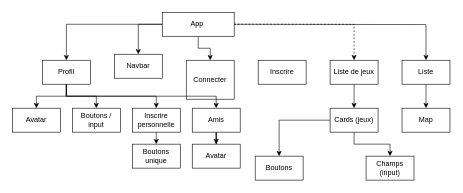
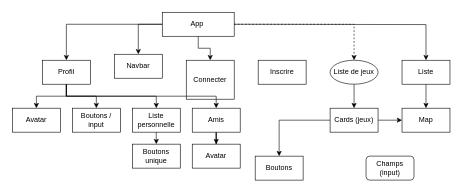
  <mxCell id="0" />
  <mxCell id="1" parent="0" />
  <mxCell id="2" value="" style="edgeStyle=orthogonalEdgeStyle;rounded=0;orthogonalLoop=1;jettySize=auto;html=1;entryX=0.5;entryY=0;entryDx=0;entryDy=0;dashed=1;" edge="1" parent="1" source="5" target="10"><mxGeometry relative="1" as="geometry" /></mxCell>
  <mxCell id="3" value="" style="edgeStyle=orthogonalEdgeStyle;rounded=0;orthogonalLoop=1;jettySize=auto;html=1;entryX=0.5;entryY=0;entryDx=0;entryDy=0;" edge="1" parent="1" source="5" target="19"><mxGeometry relative="1" as="geometry" /></mxCell>
  <mxCell id="4" value="" style="edgeStyle=orthogonalEdgeStyle;rounded=0;orthogonalLoop=1;jettySize=auto;html=1;" edge="1" parent="1" source="5" target="8"><mxGeometry relative="1" as="geometry" /></mxCell>
  <mxCell id="5" value="App&amp;nbsp;" style="rounded=0;whiteSpace=wrap;html=1;" vertex="1" parent="1"><mxGeometry x="270" y="20" width="120" height="40" as="geometry" /></mxCell>
  <mxCell id="6" value="Navbar" style="rounded=0;whiteSpace=wrap;html=1;" vertex="1" parent="1"><mxGeometry x="190" y="90" width="80" height="40" as="geometry" /></mxCell>
  <mxCell id="7" value="" style="endArrow=classic;html=1;rounded=0;exitX=0;exitY=0.5;exitDx=0;exitDy=0;entryX=0.5;entryY=0;entryDx=0;entryDy=0;" edge="1" parent="1" source="5" target="6"><mxGeometry width="50" height="50" relative="1" as="geometry"><mxPoint x="340" y="280" as="sourcePoint" /><mxPoint x="390" y="230" as="targetPoint" /><Array as="points"><mxPoint x="230" y="40" /></Array></mxGeometry></mxCell>
  <mxCell id="8" value="Connecter" style="rounded=0;whiteSpace=wrap;html=1;" vertex="1" parent="1"><mxGeometry x="310" y="100" width="80" height="65" as="geometry" /></mxCell>
  <mxCell id="9" value="" style="edgeStyle=orthogonalEdgeStyle;rounded=0;orthogonalLoop=1;jettySize=auto;html=1;" edge="1" parent="1" source="10" target="13"><mxGeometry relative="1" as="geometry" /></mxCell>
- <mxCell id="10" value="Liste de jeux" style="rounded=0;whiteSpace=wrap;html=1;" vertex="1" parent="1"><mxGeometry x="550" y="100" width="80" height="40" as="geometry" /></mxCell>
- <mxCell id="11" value="" style="edgeStyle=orthogonalEdgeStyle;rounded=0;orthogonalLoop=1;jettySize=auto;html=1;" edge="1" parent="1" source="13" target="16"><mxGeometry relative="1" as="geometry" /></mxCell>
+ <mxCell id="10" value="Liste de jeux" style="ellipse;whiteSpace=wrap;html=1;" vertex="1" parent="1"><mxGeometry x="550" y="100" width="80" height="40" as="geometry" /></mxCell>
+ <mxCell id="11" value="" style="edgeStyle=orthogonalEdgeStyle;rounded=0;orthogonalLoop=1;jettySize=auto;html=1;" edge="1" parent="1" source="13" target="27"><mxGeometry relative="1" as="geometry" /></mxCell>
  <mxCell id="12" value="" style="edgeStyle=orthogonalEdgeStyle;rounded=0;orthogonalLoop=1;jettySize=auto;html=1;entryX=0.5;entryY=0;entryDx=0;entryDy=0;" edge="1" parent="1" source="13" target="15"><mxGeometry relative="1" as="geometry" /></mxCell>
  <mxCell id="13" value="Cards (jeux)" style="rounded=0;whiteSpace=wrap;html=1;" vertex="1" parent="1"><mxGeometry x="550" y="180" width="80" height="40" as="geometry" /></mxCell>
  <mxCell id="14" value="Inscrire" style="rounded=0;whiteSpace=wrap;html=1;" vertex="1" parent="1"><mxGeometry x="430" y="100" width="80" height="40" as="geometry" /></mxCell>
  <mxCell id="15" value="Boutons" style="rounded=0;whiteSpace=wrap;html=1;" vertex="1" parent="1"><mxGeometry x="425" y="260" width="80" height="40" as="geometry" /></mxCell>
- <mxCell id="16" value="Champs (input)" style="rounded=0;whiteSpace=wrap;html=1;" vertex="1" parent="1"><mxGeometry x="610" y="260" width="80" height="40" as="geometry" /></mxCell>
+ <mxCell id="16" value="Champs (input)" style="whiteSpace=wrap;html=1;rounded=1;" vertex="1" parent="1"><mxGeometry x="610" y="260" width="80" height="40" as="geometry" /></mxCell>
  <mxCell id="17" value="" style="edgeStyle=orthogonalEdgeStyle;rounded=0;orthogonalLoop=1;jettySize=auto;html=1;entryX=0.5;entryY=0;entryDx=0;entryDy=0;" edge="1" parent="1" source="19" target="20"><mxGeometry relative="1" as="geometry" /></mxCell>
  <mxCell id="18" value="" style="edgeStyle=orthogonalEdgeStyle;rounded=0;orthogonalLoop=1;jettySize=auto;html=1;entryX=0.5;entryY=0;entryDx=0;entryDy=0;" edge="1" parent="1" source="19" target="22"><mxGeometry relative="1" as="geometry"><Array as="points"><mxPoint x="110" y="160" /><mxPoint x="260" y="160" /></Array></mxGeometry></mxCell>
  <mxCell id="19" value="Profil" style="rounded=0;whiteSpace=wrap;html=1;" vertex="1" parent="1"><mxGeometry x="70" y="100" width="80" height="40" as="geometry" /></mxCell>
  <mxCell id="20" value="Avatar" style="rounded=0;whiteSpace=wrap;html=1;" vertex="1" parent="1"><mxGeometry x="20" y="180" width="80" height="40" as="geometry" /></mxCell>
  <mxCell id="21" value="Boutons / input" style="rounded=0;whiteSpace=wrap;html=1;" vertex="1" parent="1"><mxGeometry x="120" y="180" width="80" height="40" as="geometry" /></mxCell>
- <mxCell id="22" value="Inscrire personnelle" style="rounded=0;whiteSpace=wrap;html=1;" vertex="1" parent="1"><mxGeometry x="220" y="180" width="80" height="40" as="geometry" /></mxCell>
+ <mxCell id="22" value="Liste personnelle" style="rounded=0;whiteSpace=wrap;html=1;" vertex="1" parent="1"><mxGeometry x="220" y="180" width="80" height="40" as="geometry" /></mxCell>
  <mxCell id="23" value="" style="edgeStyle=orthogonalEdgeStyle;rounded=0;orthogonalLoop=1;jettySize=auto;html=1;entryX=0.5;entryY=0;entryDx=0;entryDy=0;" edge="1" parent="1" target="21"><mxGeometry relative="1" as="geometry"><mxPoint x="110" y="140" as="sourcePoint" /><mxPoint x="270" y="190" as="targetPoint" /><Array as="points"><mxPoint x="110" y="160" /><mxPoint x="160" y="160" /></Array></mxGeometry></mxCell>
  <mxCell id="24" value="" style="edgeStyle=orthogonalEdgeStyle;rounded=0;orthogonalLoop=1;jettySize=auto;html=1;" edge="1" parent="1" source="25" target="27"><mxGeometry relative="1" as="geometry" /></mxCell>
  <mxCell id="25" value="Liste" style="rounded=0;whiteSpace=wrap;html=1;" vertex="1" parent="1"><mxGeometry x="670" y="100" width="80" height="40" as="geometry" /></mxCell>
  <mxCell id="26" value="" style="edgeStyle=orthogonalEdgeStyle;rounded=0;orthogonalLoop=1;jettySize=auto;html=1;entryX=0.5;entryY=0;entryDx=0;entryDy=0;" edge="1" parent="1" target="25"><mxGeometry relative="1" as="geometry"><mxPoint x="390" y="40" as="sourcePoint" /><mxPoint x="590" y="100" as="targetPoint" /></mxGeometry></mxCell>
  <mxCell id="27" value="Map" style="rounded=0;whiteSpace=wrap;html=1;" vertex="1" parent="1"><mxGeometry x="670" y="180" width="80" height="40" as="geometry" /></mxCell>
  <mxCell id="28" value="" style="edgeStyle=orthogonalEdgeStyle;rounded=0;orthogonalLoop=1;jettySize=auto;html=1;" edge="1" parent="1" source="29" target="31"><mxGeometry relative="1" as="geometry" /></mxCell>
  <mxCell id="29" value="Amis" style="rounded=0;whiteSpace=wrap;html=1;" vertex="1" parent="1"><mxGeometry x="320" y="180" width="80" height="40" as="geometry" /></mxCell>
  <mxCell id="30" value="" style="edgeStyle=orthogonalEdgeStyle;rounded=0;orthogonalLoop=1;jettySize=auto;html=1;entryX=0.5;entryY=0;entryDx=0;entryDy=0;" edge="1" parent="1" target="29"><mxGeometry relative="1" as="geometry"><mxPoint x="110" y="140" as="sourcePoint" /><mxPoint x="260" y="180" as="targetPoint" /><Array as="points"><mxPoint x="110" y="160" /><mxPoint x="360" y="160" /></Array></mxGeometry></mxCell>
  <mxCell id="31" value="Avatar" style="rounded=0;whiteSpace=wrap;html=1;" vertex="1" parent="1"><mxGeometry x="320" y="240" width="80" height="40" as="geometry" /></mxCell>
  <mxCell id="32" value="Boutons unique" style="rounded=0;whiteSpace=wrap;html=1;" vertex="1" parent="1"><mxGeometry x="220" y="240" width="80" height="40" as="geometry" /></mxCell>
  <mxCell id="33" value="" style="endArrow=classic;html=1;rounded=0;entryX=0.5;entryY=0;entryDx=0;entryDy=0;exitX=0.5;exitY=1;exitDx=0;exitDy=0;" edge="1" parent="1" source="22" target="32"><mxGeometry width="50" height="50" relative="1" as="geometry"><mxPoint x="280" y="270" as="sourcePoint" /><mxPoint x="330" y="220" as="targetPoint" /></mxGeometry></mxCell>
